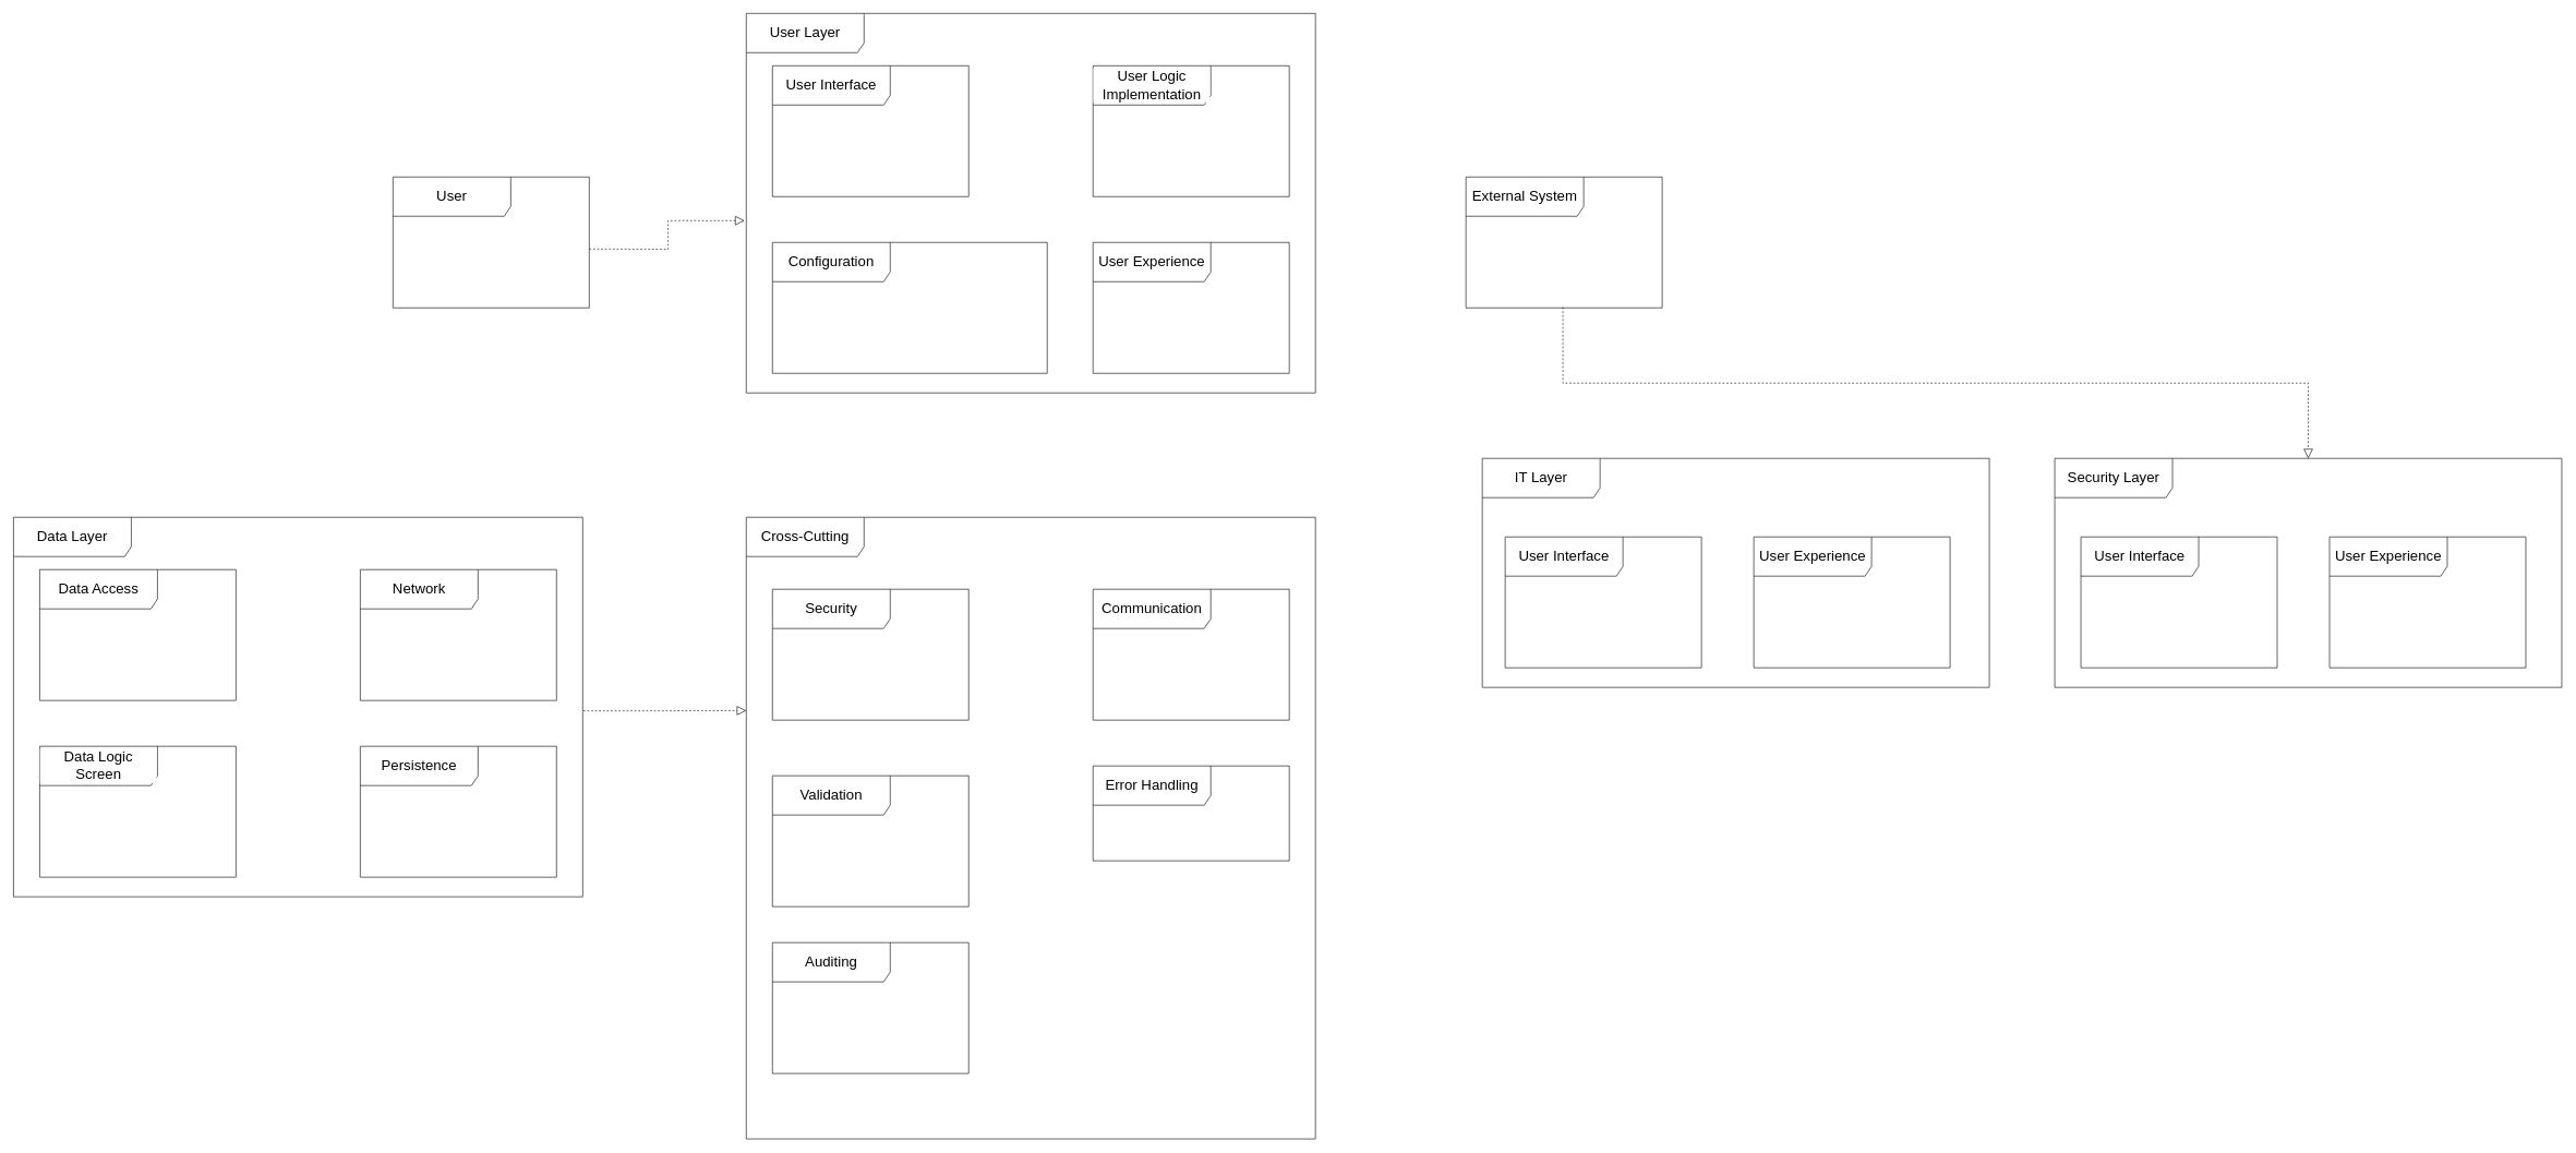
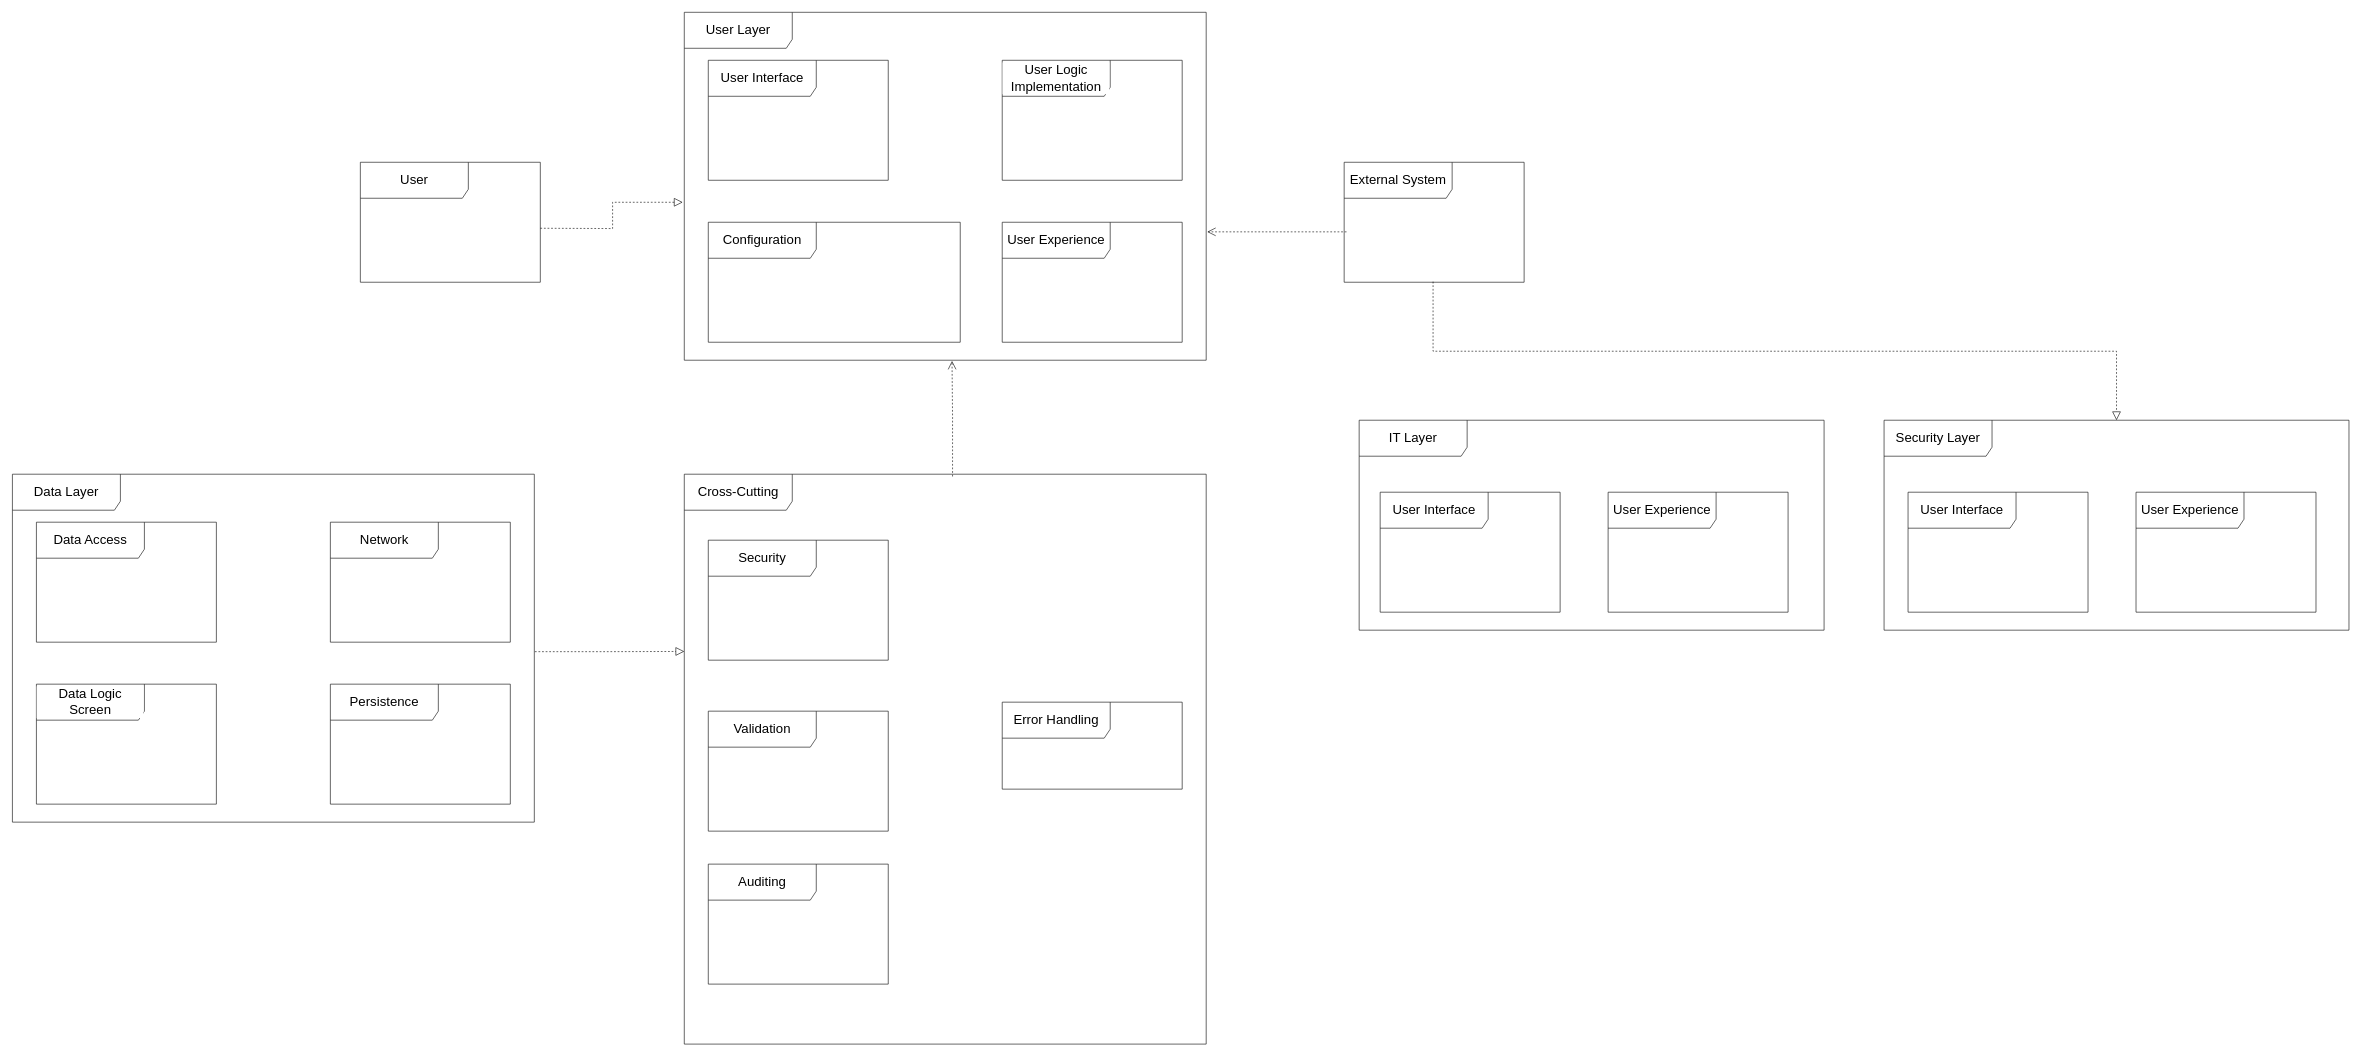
  <mxCell id="0" />
  <mxCell id="1" parent="0" />
  <mxCell id="2" value="&lt;font style=&quot;font-size: 22px;&quot;&gt;User&lt;/font&gt;" style="shape=umlFrame;whiteSpace=wrap;html=1;pointerEvents=0;fontFamily=Helvetica;fontSize=11;fontColor=default;labelBackgroundColor=default;width=180;height=60;" vertex="1" parent="1"><mxGeometry x="600" y="270" width="300" height="200" as="geometry" /></mxCell>
  <mxCell id="3" value="&lt;font style=&quot;font-size: 22px;&quot;&gt;User Layer&lt;/font&gt;" style="shape=umlFrame;whiteSpace=wrap;html=1;pointerEvents=0;fontFamily=Helvetica;fontSize=11;fontColor=default;labelBackgroundColor=default;width=180;height=60;" vertex="1" parent="1"><mxGeometry x="1140" y="20" width="870" height="580" as="geometry" /></mxCell>
  <mxCell id="4" value="&lt;font style=&quot;font-size: 22px;&quot;&gt;User Interface&lt;/font&gt;" style="shape=umlFrame;whiteSpace=wrap;html=1;pointerEvents=0;fontFamily=Helvetica;fontSize=11;fontColor=default;labelBackgroundColor=default;width=180;height=60;" vertex="1" parent="1"><mxGeometry x="1180" y="100" width="300" height="200" as="geometry" /></mxCell>
  <mxCell id="5" value="&lt;font style=&quot;font-size: 22px;&quot;&gt;User Logic Implementation&lt;/font&gt;" style="shape=umlFrame;whiteSpace=wrap;html=1;pointerEvents=0;fontFamily=Helvetica;fontSize=11;fontColor=default;labelBackgroundColor=default;width=180;height=60;" vertex="1" parent="1"><mxGeometry x="1670" y="100" width="300" height="200" as="geometry" /></mxCell>
  <mxCell id="6" value="&lt;font style=&quot;font-size: 22px;&quot;&gt;Configuration&lt;/font&gt;" style="shape=umlFrame;whiteSpace=wrap;html=1;pointerEvents=0;fontFamily=Helvetica;fontSize=11;fontColor=default;labelBackgroundColor=default;width=180;height=60;" vertex="1" parent="1"><mxGeometry x="1180" y="370" width="420" height="200" as="geometry" /></mxCell>
  <mxCell id="7" value="&lt;font style=&quot;font-size: 22px;&quot;&gt;User Experience&lt;/font&gt;" style="shape=umlFrame;whiteSpace=wrap;html=1;pointerEvents=0;fontFamily=Helvetica;fontSize=11;fontColor=default;labelBackgroundColor=default;width=180;height=60;" vertex="1" parent="1"><mxGeometry x="1670" y="370" width="300" height="200" as="geometry" /></mxCell>
  <mxCell id="8" value="" style="endArrow=block;dashed=1;endFill=0;endSize=12;html=1;rounded=0;strokeColor=default;align=center;verticalAlign=middle;fontFamily=Helvetica;fontSize=11;fontColor=default;labelBackgroundColor=default;edgeStyle=orthogonalEdgeStyle;entryX=-0.003;entryY=0.546;entryDx=0;entryDy=0;entryPerimeter=0;" edge="1" parent="1" target="3"><mxGeometry width="160" relative="1" as="geometry"><mxPoint x="900" y="380" as="sourcePoint" /><mxPoint x="1060" y="380" as="targetPoint" /></mxGeometry></mxCell>
  <mxCell id="9" value="&lt;span style=&quot;font-size: 22px;&quot;&gt;External System&lt;/span&gt;" style="shape=umlFrame;whiteSpace=wrap;html=1;pointerEvents=0;fontFamily=Helvetica;fontSize=11;fontColor=default;labelBackgroundColor=default;width=180;height=60;" vertex="1" parent="1"><mxGeometry x="2240" y="270" width="300" height="200" as="geometry" /></mxCell>
  <mxCell id="10" value="&lt;font style=&quot;font-size: 22px;&quot;&gt;IT Layer&lt;/font&gt;" style="shape=umlFrame;whiteSpace=wrap;html=1;pointerEvents=0;fontFamily=Helvetica;fontSize=11;fontColor=default;labelBackgroundColor=default;width=180;height=60;" vertex="1" parent="1"><mxGeometry x="2265" y="700" width="775" height="350" as="geometry" /></mxCell>
  <mxCell id="11" value="&lt;font style=&quot;font-size: 22px;&quot;&gt;User Interface&lt;/font&gt;" style="shape=umlFrame;whiteSpace=wrap;html=1;pointerEvents=0;fontFamily=Helvetica;fontSize=11;fontColor=default;labelBackgroundColor=default;width=180;height=60;" vertex="1" parent="1"><mxGeometry x="2300" y="820" width="300" height="200" as="geometry" /></mxCell>
  <mxCell id="12" value="&lt;span style=&quot;font-size: 22px;&quot;&gt;User Experience&lt;/span&gt;" style="shape=umlFrame;whiteSpace=wrap;html=1;pointerEvents=0;fontFamily=Helvetica;fontSize=11;fontColor=default;labelBackgroundColor=default;width=180;height=60;" vertex="1" parent="1"><mxGeometry x="2680" y="820" width="300" height="200" as="geometry" /></mxCell>
  <mxCell id="13" value="&lt;font style=&quot;font-size: 22px;&quot;&gt;Security Layer&lt;/font&gt;" style="shape=umlFrame;whiteSpace=wrap;html=1;pointerEvents=0;fontFamily=Helvetica;fontSize=11;fontColor=default;labelBackgroundColor=default;width=180;height=60;" vertex="1" parent="1"><mxGeometry x="3140" y="700" width="775" height="350" as="geometry" /></mxCell>
  <mxCell id="14" value="&lt;font style=&quot;font-size: 22px;&quot;&gt;User Interface&lt;/font&gt;" style="shape=umlFrame;whiteSpace=wrap;html=1;pointerEvents=0;fontFamily=Helvetica;fontSize=11;fontColor=default;labelBackgroundColor=default;width=180;height=60;" vertex="1" parent="1"><mxGeometry x="3180" y="820" width="300" height="200" as="geometry" /></mxCell>
  <mxCell id="15" value="&lt;span style=&quot;font-size: 22px;&quot;&gt;User Experience&lt;/span&gt;" style="shape=umlFrame;whiteSpace=wrap;html=1;pointerEvents=0;fontFamily=Helvetica;fontSize=11;fontColor=default;labelBackgroundColor=default;width=180;height=60;" vertex="1" parent="1"><mxGeometry x="3560" y="820" width="300" height="200" as="geometry" /></mxCell>
  <mxCell id="16" value="" style="endArrow=block;dashed=1;endFill=0;endSize=12;html=1;rounded=0;strokeColor=default;align=center;verticalAlign=middle;fontFamily=Helvetica;fontSize=11;fontColor=default;labelBackgroundColor=default;edgeStyle=orthogonalEdgeStyle;exitX=0.494;exitY=0.995;exitDx=0;exitDy=0;exitPerimeter=0;" edge="1" parent="1" source="9" target="13"><mxGeometry width="160" relative="1" as="geometry"><mxPoint x="2660" y="580" as="sourcePoint" /><mxPoint x="2927" y="805" as="targetPoint" /></mxGeometry></mxCell>
  <mxCell id="17" value="&lt;font style=&quot;font-size: 22px;&quot;&gt;Cross-Cutting&lt;/font&gt;" style="shape=umlFrame;whiteSpace=wrap;html=1;pointerEvents=0;fontFamily=Helvetica;fontSize=11;fontColor=default;labelBackgroundColor=default;width=180;height=60;" vertex="1" parent="1"><mxGeometry x="1140" y="790" width="870" height="950" as="geometry" /></mxCell>
  <mxCell id="18" value="&lt;font style=&quot;font-size: 22px;&quot;&gt;Security&lt;/font&gt;" style="shape=umlFrame;whiteSpace=wrap;html=1;pointerEvents=0;fontFamily=Helvetica;fontSize=11;fontColor=default;labelBackgroundColor=default;width=180;height=60;" vertex="1" parent="1"><mxGeometry x="1180" y="900" width="300" height="200" as="geometry" /></mxCell>
- <mxCell id="19" value="&lt;font style=&quot;font-size: 22px;&quot;&gt;Communication&lt;/font&gt;" style="shape=umlFrame;whiteSpace=wrap;html=1;pointerEvents=0;fontFamily=Helvetica;fontSize=11;fontColor=default;labelBackgroundColor=default;width=180;height=60;" vertex="1" parent="1"><mxGeometry x="1670" y="900" width="300" height="200" as="geometry" /></mxCell>
  <mxCell id="20" value="&lt;font style=&quot;font-size: 22px;&quot;&gt;Validation&lt;/font&gt;" style="shape=umlFrame;whiteSpace=wrap;html=1;pointerEvents=0;fontFamily=Helvetica;fontSize=11;fontColor=default;labelBackgroundColor=default;width=180;height=60;" vertex="1" parent="1"><mxGeometry x="1180" y="1185" width="300" height="200" as="geometry" /></mxCell>
  <mxCell id="21" value="&lt;font style=&quot;font-size: 22px;&quot;&gt;Error Handling&lt;/font&gt;" style="shape=umlFrame;whiteSpace=wrap;html=1;pointerEvents=0;fontFamily=Helvetica;fontSize=11;fontColor=default;labelBackgroundColor=default;width=180;height=60;" vertex="1" parent="1"><mxGeometry x="1670" y="1170" width="300" height="145" as="geometry" /></mxCell>
  <mxCell id="22" value="&lt;font style=&quot;font-size: 22px;&quot;&gt;Auditing&lt;/font&gt;" style="shape=umlFrame;whiteSpace=wrap;html=1;pointerEvents=0;fontFamily=Helvetica;fontSize=11;fontColor=default;labelBackgroundColor=default;width=180;height=60;" vertex="1" parent="1"><mxGeometry x="1180" y="1440" width="300" height="200" as="geometry" /></mxCell>
  <mxCell id="23" value="&lt;font style=&quot;font-size: 22px;&quot;&gt;Data Layer&lt;/font&gt;" style="shape=umlFrame;whiteSpace=wrap;html=1;pointerEvents=0;fontFamily=Helvetica;fontSize=11;fontColor=default;labelBackgroundColor=default;width=180;height=60;" vertex="1" parent="1"><mxGeometry x="20" y="790" width="870" height="580" as="geometry" /></mxCell>
  <mxCell id="24" value="&lt;span style=&quot;font-size: 22px;&quot;&gt;Data Access&lt;/span&gt;" style="shape=umlFrame;whiteSpace=wrap;html=1;pointerEvents=0;fontFamily=Helvetica;fontSize=11;fontColor=default;labelBackgroundColor=default;width=180;height=60;" vertex="1" parent="1"><mxGeometry x="60" y="870" width="300" height="200" as="geometry" /></mxCell>
  <mxCell id="25" value="&lt;font style=&quot;font-size: 22px;&quot;&gt;Network&lt;/font&gt;" style="shape=umlFrame;whiteSpace=wrap;html=1;pointerEvents=0;fontFamily=Helvetica;fontSize=11;fontColor=default;labelBackgroundColor=default;width=180;height=60;" vertex="1" parent="1"><mxGeometry x="550" y="870" width="300" height="200" as="geometry" /></mxCell>
  <mxCell id="26" value="&lt;font style=&quot;font-size: 22px;&quot;&gt;Data Logic Screen&lt;/font&gt;" style="shape=umlFrame;whiteSpace=wrap;html=1;pointerEvents=0;fontFamily=Helvetica;fontSize=11;fontColor=default;labelBackgroundColor=default;width=180;height=60;" vertex="1" parent="1"><mxGeometry x="60" y="1140" width="300" height="200" as="geometry" /></mxCell>
  <mxCell id="27" value="&lt;font style=&quot;font-size: 22px;&quot;&gt;Persistence&lt;/font&gt;" style="shape=umlFrame;whiteSpace=wrap;html=1;pointerEvents=0;fontFamily=Helvetica;fontSize=11;fontColor=default;labelBackgroundColor=default;width=180;height=60;" vertex="1" parent="1"><mxGeometry x="550" y="1140" width="300" height="200" as="geometry" /></mxCell>
  <mxCell id="28" value="" style="endArrow=block;dashed=1;endFill=0;endSize=12;html=1;rounded=0;strokeColor=default;align=center;verticalAlign=middle;fontFamily=Helvetica;fontSize=11;fontColor=default;labelBackgroundColor=default;edgeStyle=orthogonalEdgeStyle;exitX=1.001;exitY=0.51;exitDx=0;exitDy=0;exitPerimeter=0;entryX=0;entryY=0.311;entryDx=0;entryDy=0;entryPerimeter=0;" edge="1" parent="1" source="23" target="17"><mxGeometry width="160" relative="1" as="geometry"><mxPoint x="690" y="1310" as="sourcePoint" /><mxPoint x="850" y="1310" as="targetPoint" /></mxGeometry></mxCell>
+ <mxCell id="29" value="" style="endArrow=open;endSize=12;dashed=1;html=1;rounded=0;strokeColor=default;align=center;verticalAlign=middle;fontFamily=Helvetica;fontSize=11;fontColor=default;labelBackgroundColor=default;edgeStyle=orthogonalEdgeStyle;exitX=0.514;exitY=0.004;exitDx=0;exitDy=0;exitPerimeter=0;entryX=0.513;entryY=1.002;entryDx=0;entryDy=0;entryPerimeter=0;" edge="1" parent="1" source="17" target="3"><mxGeometry width="160" relative="1" as="geometry"><mxPoint x="1740" y="750" as="sourcePoint" /><mxPoint x="1900" y="750" as="targetPoint" /></mxGeometry></mxCell>
+ <mxCell id="30" value="" style="endArrow=open;endSize=12;dashed=1;html=1;rounded=0;strokeColor=default;align=center;verticalAlign=middle;fontFamily=Helvetica;fontSize=11;fontColor=default;labelBackgroundColor=default;edgeStyle=orthogonalEdgeStyle;exitX=0.013;exitY=0.58;exitDx=0;exitDy=0;exitPerimeter=0;entryX=1.002;entryY=0.631;entryDx=0;entryDy=0;entryPerimeter=0;" edge="1" parent="1" source="9" target="3"><mxGeometry width="160" relative="1" as="geometry"><mxPoint x="2140" y="650" as="sourcePoint" /><mxPoint x="2465" y="650" as="targetPoint" /></mxGeometry></mxCell>
